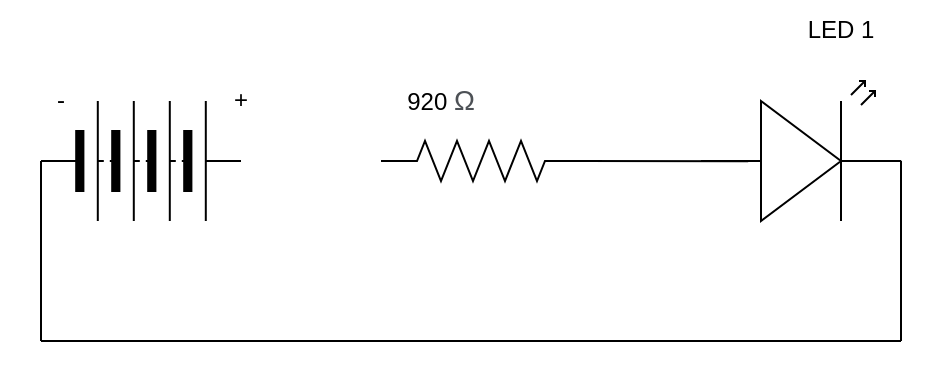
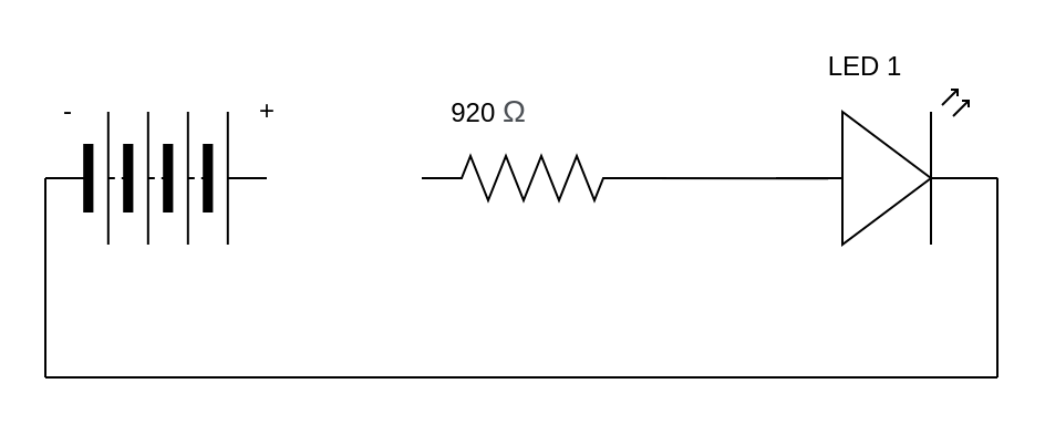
  <mxCell id="0" />
  <mxCell id="1" parent="0" />
  <mxCell id="2" style="edgeStyle=none;html=1;exitX=0;exitY=0.5;exitDx=0;exitDy=0;endArrow=none;endFill=0;" parent="1" source="3" edge="1"><mxGeometry relative="1" as="geometry"><mxPoint x="20" y="170" as="targetPoint" /></mxGeometry></mxCell>
  <mxCell id="3" value="" style="pointerEvents=1;verticalLabelPosition=bottom;shadow=0;dashed=0;align=center;html=1;verticalAlign=top;shape=mxgraph.electrical.miscellaneous.batteryStack;" parent="1" vertex="1"><mxGeometry x="20" y="50" width="100" height="60" as="geometry" /></mxCell>
  <mxCell id="4" value="-" style="text;html=1;resizable=0;autosize=1;align=center;verticalAlign=middle;points=[];fillColor=none;strokeColor=none;rounded=0;" parent="1" vertex="1"><mxGeometry x="20" y="40" width="20" height="20" as="geometry" /></mxCell>
  <mxCell id="5" value="+" style="text;html=1;align=center;verticalAlign=middle;resizable=0;points=[];autosize=1;strokeColor=none;fillColor=none;" parent="1" vertex="1"><mxGeometry x="110" y="40" width="20" height="20" as="geometry" /></mxCell>
  <mxCell id="6" style="edgeStyle=none;html=1;exitX=1;exitY=0.5;exitDx=0;exitDy=0;exitPerimeter=0;entryX=0.236;entryY=0.573;entryDx=0;entryDy=0;entryPerimeter=0;endArrow=none;endFill=0;" parent="1" source="7" target="10" edge="1"><mxGeometry relative="1" as="geometry" /></mxCell>
  <mxCell id="7" value="" style="pointerEvents=1;verticalLabelPosition=bottom;shadow=0;dashed=0;align=center;html=1;verticalAlign=top;shape=mxgraph.electrical.resistors.resistor_2;" parent="1" vertex="1"><mxGeometry x="190" y="70" width="100" height="20" as="geometry" /></mxCell>
  <mxCell id="8" value="920&amp;nbsp;&lt;span style=&quot;color: rgb(77 , 81 , 86) ; font-family: &amp;#34;arial&amp;#34; , sans-serif ; font-size: 14px ; text-align: left ; background-color: rgb(255 , 255 , 255)&quot;&gt;Ω&lt;/span&gt;" style="text;html=1;align=center;verticalAlign=middle;resizable=0;points=[];autosize=1;strokeColor=none;fillColor=none;" parent="1" vertex="1"><mxGeometry x="195" y="40" width="50" height="20" as="geometry" /></mxCell>
  <mxCell id="9" style="edgeStyle=none;html=1;exitX=1;exitY=0.57;exitDx=0;exitDy=0;exitPerimeter=0;endArrow=none;endFill=0;" parent="1" source="10" edge="1"><mxGeometry relative="1" as="geometry"><mxPoint x="450" y="170" as="targetPoint" /></mxGeometry></mxCell>
  <mxCell id="10" value="" style="verticalLabelPosition=bottom;shadow=0;dashed=0;align=center;html=1;verticalAlign=top;shape=mxgraph.electrical.opto_electronics.led_2;pointerEvents=1;" parent="1" vertex="1"><mxGeometry x="350" y="40" width="100" height="70" as="geometry" /></mxCell>
- <mxCell id="11" value="LED 1" style="text;html=1;align=center;verticalAlign=middle;resizable=0;points=[];autosize=1;strokeColor=none;fillColor=none;" parent="1" vertex="1"><mxGeometry x="395" y="5" width="50" height="20" as="geometry" /></mxCell>
+ <mxCell id="11" value="LED 1" style="text;html=1;align=center;verticalAlign=middle;resizable=0;points=[];autosize=1;strokeColor=none;fillColor=none;" parent="1" vertex="1"><mxGeometry x="365" y="20" width="50" height="20" as="geometry" /></mxCell>
  <mxCell id="12" value="" style="endArrow=none;html=1;" parent="1" edge="1"><mxGeometry width="50" height="50" relative="1" as="geometry"><mxPoint x="20" y="170" as="sourcePoint" /><mxPoint x="450" y="170" as="targetPoint" /></mxGeometry></mxCell>
